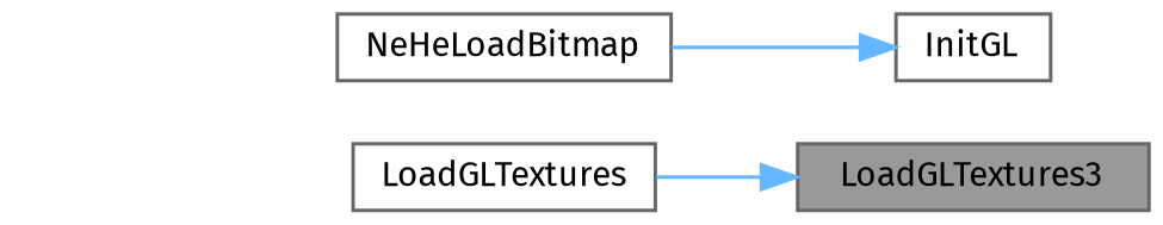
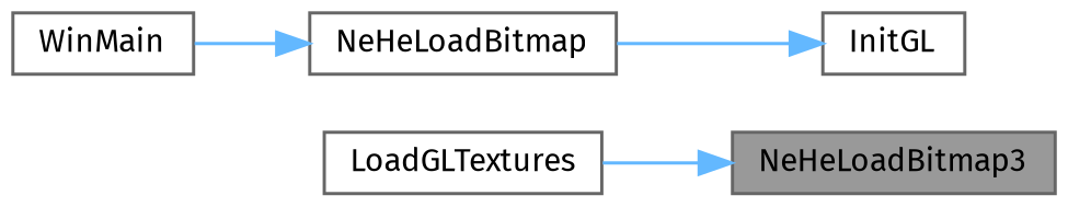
  digraph {
    fontname="Fira Sans"
    rankdir=RL
    node [color=grey40 fillcolor=white fontname="Fira Sans" fontsize=10 shape=box style=filled]
    edge [color=steelblue1 dir=back fontname="Fira Sans" fontsize=10 labelfontname=Helvetica labelfontsize=10 style=solid]
-   n1 [color=gray40 fillcolor=grey60 fontcolor=black height=0.2 label=LoadGLTextures3 width=0.4]
+   n1 [color=gray40 fillcolor=grey60 fontcolor=black height=0.2 label=NeHeLoadBitmap3 width=0.4]
    n2 [height=0.2 label=LoadGLTextures width=0.4]
    n3 [height=0.2 label=InitGL width=0.4]
    n4 [height=0.2 label=NeHeLoadBitmap width=0.4]
+   n5 [height=0.2 label=WinMain width=0.4]
    n1 -> n2
    n3 -> n4
+   n4 -> n5
  }
